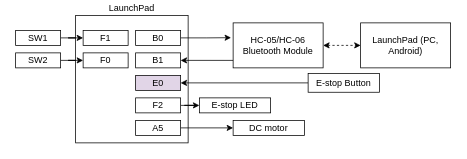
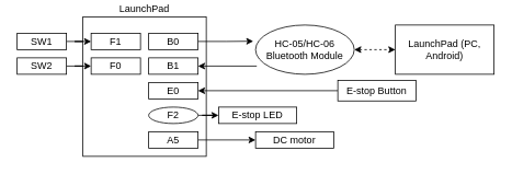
  <mxCell id="0" />
  <mxCell id="1" parent="0" />
  <mxCell id="2" value="LaunchPad" style="rounded=0;whiteSpace=wrap;html=1;labelPosition=center;verticalLabelPosition=top;align=center;verticalAlign=bottom;" parent="1" vertex="1"><mxGeometry x="100" y="20" width="150" height="170" as="geometry" /></mxCell>
  <mxCell id="3" style="edgeStyle=orthogonalEdgeStyle;rounded=0;orthogonalLoop=1;jettySize=auto;html=1;entryX=-0.023;entryY=0.329;entryDx=0;entryDy=0;entryPerimeter=0;" edge="1" parent="1" source="4" target="8"><mxGeometry relative="1" as="geometry" /></mxCell>
  <mxCell id="4" value="B0" style="rounded=0;whiteSpace=wrap;html=1;" parent="1" vertex="1"><mxGeometry x="180" y="40" width="60" height="20" as="geometry" /></mxCell>
  <mxCell id="5" value="B1" style="rounded=0;whiteSpace=wrap;html=1;" parent="1" vertex="1"><mxGeometry x="180" y="70" width="60" height="20" as="geometry" /></mxCell>
  <mxCell id="6" style="edgeStyle=orthogonalEdgeStyle;rounded=0;orthogonalLoop=1;jettySize=auto;html=1;entryX=0;entryY=0.5;entryDx=0;entryDy=0;dashed=1;startArrow=classic;startFill=1;" parent="1" source="8" target="9" edge="1"><mxGeometry relative="1" as="geometry" /></mxCell>
  <mxCell id="7" style="edgeStyle=orthogonalEdgeStyle;rounded=0;orthogonalLoop=1;jettySize=auto;html=1;entryX=1;entryY=0.5;entryDx=0;entryDy=0;exitX=0.012;exitY=0.834;exitDx=0;exitDy=0;exitPerimeter=0;" edge="1" parent="1" source="8" target="5"><mxGeometry relative="1" as="geometry" /></mxCell>
- <mxCell id="8" value="HC-05/HC-06 Bluetooth Module" style="rounded=0;whiteSpace=wrap;html=1;" parent="1" vertex="1"><mxGeometry x="310" y="30" width="120" height="60" as="geometry" /></mxCell>
+ <mxCell id="8" value="HC-05/HC-06 Bluetooth Module" style="ellipse;whiteSpace=wrap;html=1;" parent="1" vertex="1"><mxGeometry x="310" y="30" width="120" height="60" as="geometry" /></mxCell>
  <mxCell id="9" value="LaunchPad (PC, Android)" style="rounded=0;whiteSpace=wrap;html=1;" parent="1" vertex="1"><mxGeometry x="480" y="30" width="120" height="60" as="geometry" /></mxCell>
- <mxCell id="10" value="E0" style="rounded=0;whiteSpace=wrap;html=1;fillColor=#e1d5e7;" vertex="1" parent="1"><mxGeometry x="180" y="100" width="60" height="20" as="geometry" /></mxCell>
+ <mxCell id="10" value="E0" style="rounded=0;whiteSpace=wrap;html=1;" vertex="1" parent="1"><mxGeometry x="180" y="100" width="60" height="20" as="geometry" /></mxCell>
  <mxCell id="11" style="edgeStyle=orthogonalEdgeStyle;rounded=0;orthogonalLoop=1;jettySize=auto;html=1;entryX=1;entryY=0.5;entryDx=0;entryDy=0;" edge="1" parent="1" source="12" target="10"><mxGeometry relative="1" as="geometry" /></mxCell>
  <mxCell id="12" value="E-stop Button" style="rounded=0;whiteSpace=wrap;html=1;" vertex="1" parent="1"><mxGeometry x="410" y="97.5" width="95" height="25" as="geometry" /></mxCell>
  <mxCell id="13" value="E-stop LED" style="rounded=0;whiteSpace=wrap;html=1;" vertex="1" parent="1"><mxGeometry x="265" y="130" width="95" height="20" as="geometry" /></mxCell>
  <mxCell id="14" style="edgeStyle=orthogonalEdgeStyle;rounded=0;orthogonalLoop=1;jettySize=auto;html=1;entryX=0;entryY=0.5;entryDx=0;entryDy=0;" edge="1" parent="1" source="15" target="13"><mxGeometry relative="1" as="geometry" /></mxCell>
- <mxCell id="15" value="F2" style="rounded=0;whiteSpace=wrap;html=1;" vertex="1" parent="1"><mxGeometry x="180" y="130" width="60" height="20" as="geometry" /></mxCell>
+ <mxCell id="15" value="F2" style="ellipse;whiteSpace=wrap;html=1;" vertex="1" parent="1"><mxGeometry x="180" y="130" width="60" height="20" as="geometry" /></mxCell>
  <mxCell id="16" style="edgeStyle=orthogonalEdgeStyle;rounded=0;orthogonalLoop=1;jettySize=auto;html=1;" edge="1" parent="1" source="17" target="18"><mxGeometry relative="1" as="geometry" /></mxCell>
  <mxCell id="17" value="A5" style="rounded=0;whiteSpace=wrap;html=1;" vertex="1" parent="1"><mxGeometry x="180" y="160" width="60" height="20" as="geometry" /></mxCell>
  <mxCell id="18" value="DC motor" style="rounded=0;whiteSpace=wrap;html=1;" vertex="1" parent="1"><mxGeometry x="310" y="160" width="95" height="20" as="geometry" /></mxCell>
  <mxCell id="19" style="edgeStyle=orthogonalEdgeStyle;rounded=0;orthogonalLoop=1;jettySize=auto;html=1;entryX=0;entryY=0.5;entryDx=0;entryDy=0;" edge="1" parent="1" source="20" target="24"><mxGeometry relative="1" as="geometry" /></mxCell>
  <mxCell id="20" value="SW1" style="rounded=0;whiteSpace=wrap;html=1;" vertex="1" parent="1"><mxGeometry x="20" y="40" width="60" height="20" as="geometry" /></mxCell>
  <mxCell id="21" style="edgeStyle=orthogonalEdgeStyle;rounded=0;orthogonalLoop=1;jettySize=auto;html=1;entryX=0;entryY=0.5;entryDx=0;entryDy=0;" edge="1" parent="1" source="22" target="23"><mxGeometry relative="1" as="geometry" /></mxCell>
  <mxCell id="22" value="SW2" style="rounded=0;whiteSpace=wrap;html=1;" vertex="1" parent="1"><mxGeometry x="20" y="70" width="60" height="20" as="geometry" /></mxCell>
  <mxCell id="23" value="F0" style="rounded=0;whiteSpace=wrap;html=1;" vertex="1" parent="1"><mxGeometry x="110" y="70" width="60" height="20" as="geometry" /></mxCell>
  <mxCell id="24" value="F1" style="rounded=0;whiteSpace=wrap;html=1;" vertex="1" parent="1"><mxGeometry x="110" y="40" width="60" height="20" as="geometry" /></mxCell>
